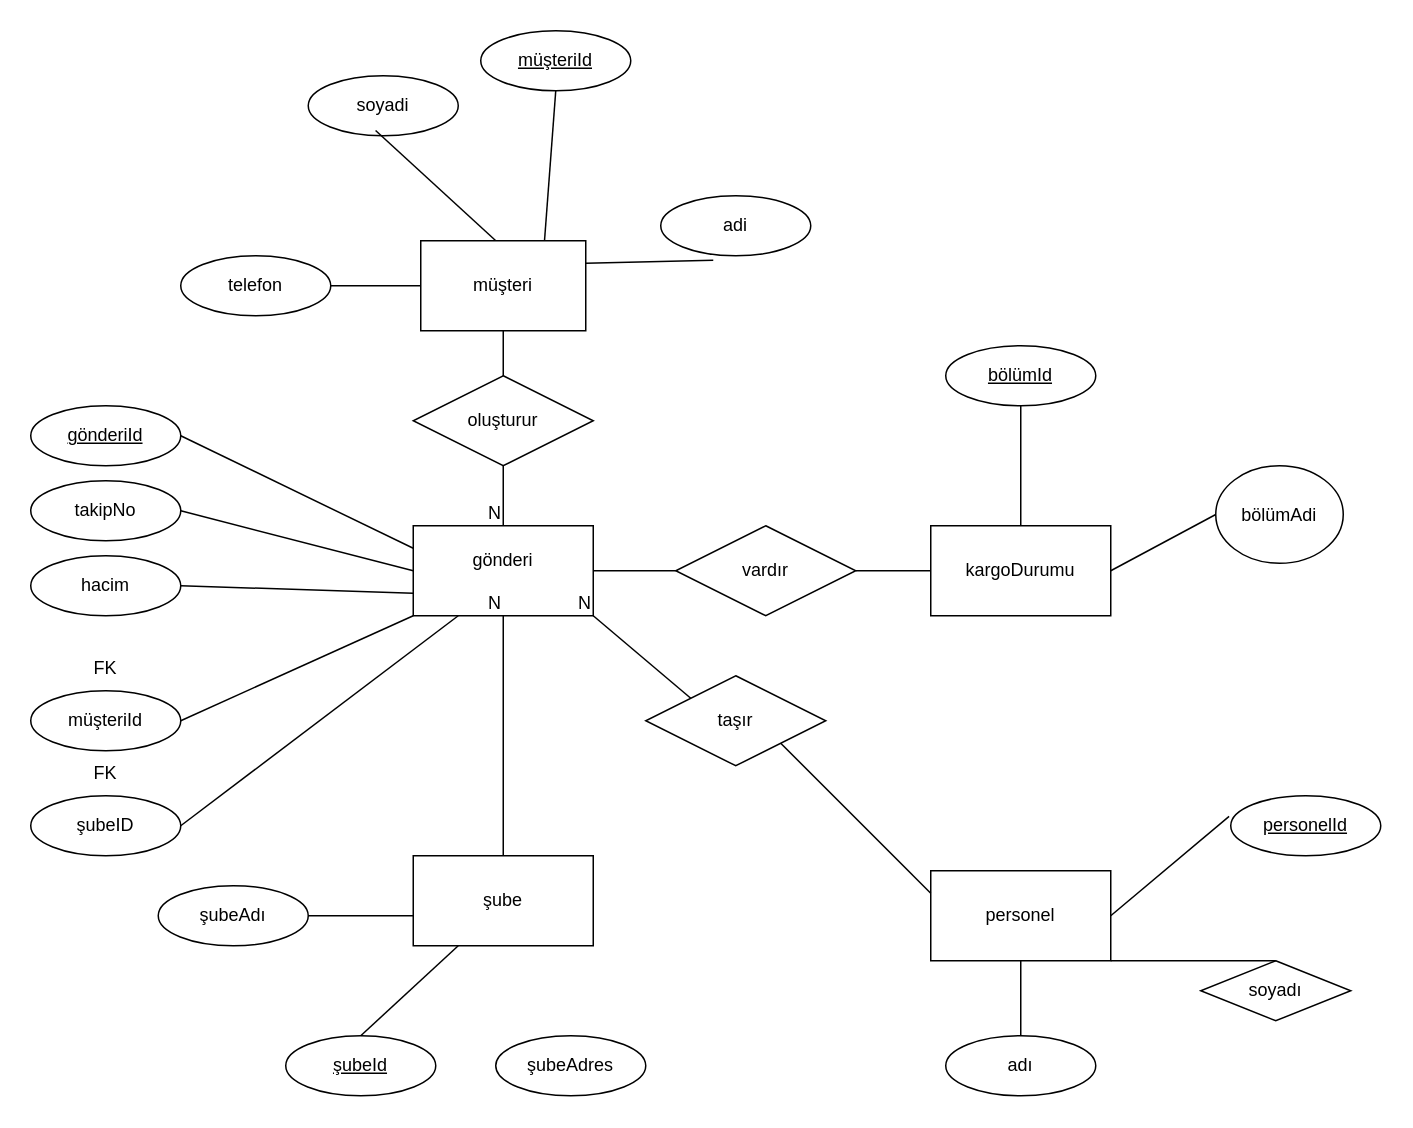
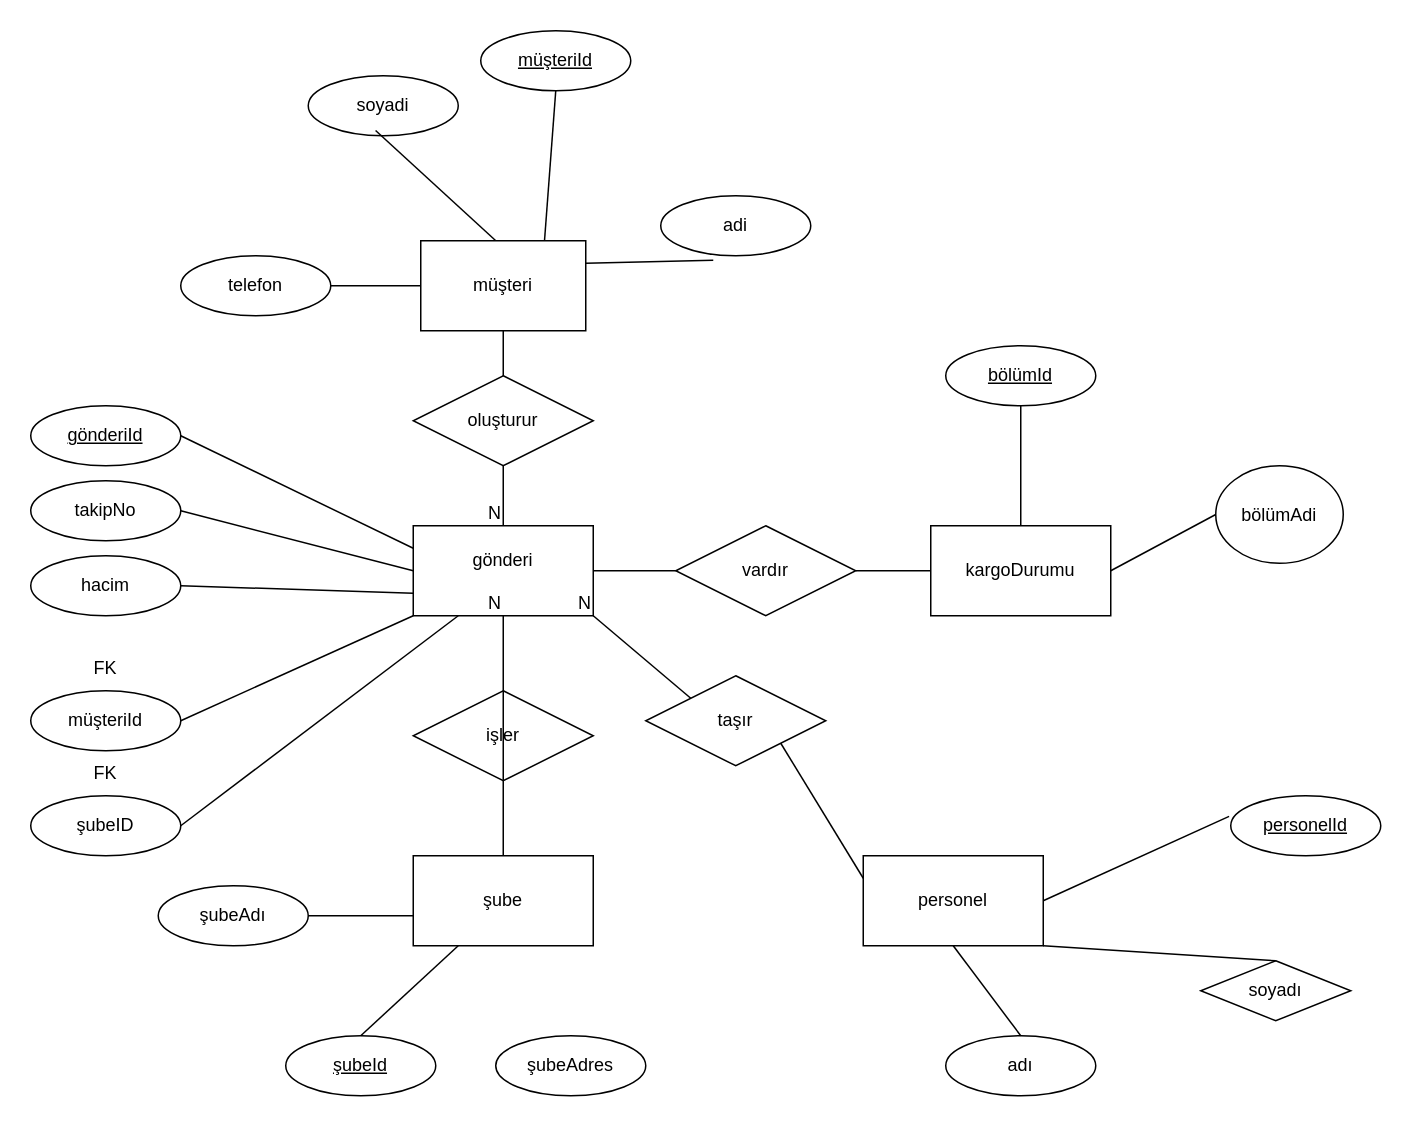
  <mxCell id="0" />
  <mxCell id="1" parent="0" />
  <mxCell id="2" value="kargoDurumu" style="rounded=0;whiteSpace=wrap;html=1;" vertex="1" parent="1"><mxGeometry x="620" y="350" width="120" height="60" as="geometry" /></mxCell>
  <mxCell id="3" value="şube" style="rounded=0;whiteSpace=wrap;html=1;" vertex="1" parent="1"><mxGeometry x="275" y="570" width="120" height="60" as="geometry" /></mxCell>
- <mxCell id="4" value="personel" style="rounded=0;whiteSpace=wrap;html=1;" vertex="1" parent="1"><mxGeometry x="620" y="580" width="120" height="60" as="geometry" /></mxCell>
+ <mxCell id="4" value="personel" style="rounded=0;whiteSpace=wrap;html=1;" vertex="1" parent="1"><mxGeometry x="575" y="570" width="120" height="60" as="geometry" /></mxCell>
  <mxCell id="5" value="&lt;div&gt;gönderi&lt;/div&gt;&lt;div&gt;&lt;br&gt;&lt;/div&gt;" style="rounded=0;whiteSpace=wrap;html=1;" vertex="1" parent="1"><mxGeometry x="275" y="350" width="120" height="60" as="geometry" /></mxCell>
  <mxCell id="6" value="" style="endArrow=none;html=1;rounded=0;exitX=0.5;exitY=1;exitDx=0;exitDy=0;entryX=0.5;entryY=0;entryDx=0;entryDy=0;" edge="1" parent="1" source="22" target="5"><mxGeometry relative="1" as="geometry"><mxPoint x="390" y="300" as="sourcePoint" /><mxPoint x="550" y="300" as="targetPoint" /></mxGeometry></mxCell>
  <mxCell id="7" value="N" style="resizable=0;html=1;whiteSpace=wrap;align=right;verticalAlign=bottom;" connectable="0" vertex="1" parent="6"><mxGeometry x="1" relative="1" as="geometry" /></mxCell>
  <mxCell id="8" value="oluşturur" style="shape=rhombus;perimeter=rhombusPerimeter;whiteSpace=wrap;html=1;align=center;" vertex="1" parent="1"><mxGeometry x="275" y="250" width="120" height="60" as="geometry" /></mxCell>
  <mxCell id="9" value="bölümId" style="ellipse;whiteSpace=wrap;html=1;align=center;fontStyle=4;" vertex="1" parent="1"><mxGeometry x="630" y="230" width="100" height="40" as="geometry" /></mxCell>
  <mxCell id="10" value="" style="endArrow=none;html=1;rounded=0;entryX=0.5;entryY=1;entryDx=0;entryDy=0;exitX=0.5;exitY=0;exitDx=0;exitDy=0;" edge="1" parent="1" source="2" target="9"><mxGeometry width="50" height="50" relative="1" as="geometry"><mxPoint x="429" y="160" as="sourcePoint" /><mxPoint x="479" y="110" as="targetPoint" /><Array as="points" /></mxGeometry></mxCell>
  <mxCell id="11" value="bölümAdi" style="ellipse;whiteSpace=wrap;html=1;align=center;" vertex="1" parent="1"><mxGeometry x="810" y="310" width="85" height="65" as="geometry" /></mxCell>
  <mxCell id="12" value="" style="endArrow=none;html=1;rounded=0;entryX=0;entryY=0.5;entryDx=0;entryDy=0;exitX=1;exitY=0.5;exitDx=0;exitDy=0;" edge="1" parent="1" source="2" target="11"><mxGeometry width="50" height="50" relative="1" as="geometry"><mxPoint x="450" y="340" as="sourcePoint" /><mxPoint x="500" y="290" as="targetPoint" /><Array as="points" /></mxGeometry></mxCell>
  <mxCell id="13" value="soyadi" style="ellipse;whiteSpace=wrap;html=1;align=center;" vertex="1" parent="1"><mxGeometry x="205" y="50" width="100" height="40" as="geometry" /></mxCell>
  <mxCell id="14" value="adi" style="ellipse;whiteSpace=wrap;html=1;align=center;" vertex="1" parent="1"><mxGeometry x="440" y="130" width="100" height="40" as="geometry" /></mxCell>
  <mxCell id="15" value="personelId" style="ellipse;whiteSpace=wrap;html=1;align=center;fontStyle=4;" vertex="1" parent="1"><mxGeometry x="820" y="530" width="100" height="40" as="geometry" /></mxCell>
  <mxCell id="16" value="" style="endArrow=none;html=1;rounded=0;entryX=-0.011;entryY=0.343;entryDx=0;entryDy=0;entryPerimeter=0;exitX=1;exitY=0.5;exitDx=0;exitDy=0;" edge="1" parent="1" source="4" target="15"><mxGeometry width="50" height="50" relative="1" as="geometry"><mxPoint x="450" y="340" as="sourcePoint" /><mxPoint x="500" y="290" as="targetPoint" /></mxGeometry></mxCell>
  <mxCell id="17" value="" style="endArrow=none;html=1;rounded=0;entryX=0.449;entryY=0.912;entryDx=0;entryDy=0;entryPerimeter=0;exitX=0.455;exitY=0;exitDx=0;exitDy=0;exitPerimeter=0;" edge="1" parent="1" source="22" target="13"><mxGeometry width="50" height="50" relative="1" as="geometry"><mxPoint x="450" y="340" as="sourcePoint" /><mxPoint x="500" y="290" as="targetPoint" /><Array as="points" /></mxGeometry></mxCell>
  <mxCell id="18" value="" style="endArrow=none;html=1;rounded=0;entryX=0.35;entryY=1.075;entryDx=0;entryDy=0;entryPerimeter=0;exitX=1;exitY=0.25;exitDx=0;exitDy=0;" edge="1" parent="1" source="22" target="14"><mxGeometry width="50" height="50" relative="1" as="geometry"><mxPoint x="540" y="290" as="sourcePoint" /><mxPoint x="590" y="240" as="targetPoint" /></mxGeometry></mxCell>
  <mxCell id="19" value="&lt;div&gt;müşteriId&lt;/div&gt;" style="ellipse;whiteSpace=wrap;html=1;align=center;fontStyle=4;" vertex="1" parent="1"><mxGeometry x="320" y="20" width="100" height="40" as="geometry" /></mxCell>
  <mxCell id="20" value="" style="endArrow=none;html=1;rounded=0;entryX=0.5;entryY=1;entryDx=0;entryDy=0;exitX=0.75;exitY=0;exitDx=0;exitDy=0;" edge="1" parent="1" source="22" target="19"><mxGeometry width="50" height="50" relative="1" as="geometry"><mxPoint x="540" y="290" as="sourcePoint" /><mxPoint x="590" y="240" as="targetPoint" /></mxGeometry></mxCell>
  <mxCell id="21" value="vardır" style="shape=rhombus;perimeter=rhombusPerimeter;whiteSpace=wrap;html=1;align=center;" vertex="1" parent="1"><mxGeometry x="450" y="350" width="120" height="60" as="geometry" /></mxCell>
  <mxCell id="22" value="müşteri" style="rounded=0;whiteSpace=wrap;html=1;" vertex="1" parent="1"><mxGeometry x="280" y="160" width="110" height="60" as="geometry" /></mxCell>
  <mxCell id="23" value="&lt;div&gt;taşır&lt;/div&gt;" style="shape=rhombus;perimeter=rhombusPerimeter;whiteSpace=wrap;html=1;align=center;" vertex="1" parent="1"><mxGeometry x="430" y="450" width="120" height="60" as="geometry" /></mxCell>
+ <mxCell id="24" value="işler" style="shape=rhombus;perimeter=rhombusPerimeter;whiteSpace=wrap;html=1;align=center;" vertex="1" parent="1"><mxGeometry x="275" y="460" width="120" height="60" as="geometry" /></mxCell>
  <mxCell id="25" value="telefon" style="ellipse;whiteSpace=wrap;html=1;align=center;" vertex="1" parent="1"><mxGeometry x="120" y="170" width="100" height="40" as="geometry" /></mxCell>
  <mxCell id="26" value="" style="line;strokeWidth=1;rotatable=0;dashed=0;labelPosition=right;align=left;verticalAlign=middle;spacingTop=0;spacingLeft=6;points=[];portConstraint=eastwest;" vertex="1" parent="1"><mxGeometry x="220" y="185" width="60" height="10" as="geometry" /></mxCell>
  <mxCell id="27" value="şubeId" style="ellipse;whiteSpace=wrap;html=1;align=center;fontStyle=4;" vertex="1" parent="1"><mxGeometry x="190" y="690" width="100" height="40" as="geometry" /></mxCell>
  <mxCell id="28" value="şubeAdres" style="ellipse;whiteSpace=wrap;html=1;align=center;" vertex="1" parent="1"><mxGeometry x="330" y="690" width="100" height="40" as="geometry" /></mxCell>
  <mxCell id="29" value="şubeAdı" style="ellipse;whiteSpace=wrap;html=1;align=center;" vertex="1" parent="1"><mxGeometry x="105" y="590" width="100" height="40" as="geometry" /></mxCell>
  <mxCell id="30" value="" style="line;strokeWidth=1;rotatable=0;dashed=0;labelPosition=right;align=left;verticalAlign=middle;spacingTop=0;spacingLeft=6;points=[];portConstraint=eastwest;" vertex="1" parent="1"><mxGeometry x="205" y="605" width="70" height="10" as="geometry" /></mxCell>
  <mxCell id="31" value="" style="endArrow=none;html=1;rounded=0;entryX=0.5;entryY=0;entryDx=0;entryDy=0;exitX=0.25;exitY=1;exitDx=0;exitDy=0;" edge="1" parent="1" source="3" target="27"><mxGeometry relative="1" as="geometry"><mxPoint x="480" y="510" as="sourcePoint" /><mxPoint x="640" y="510" as="targetPoint" /></mxGeometry></mxCell>
  <mxCell id="32" value="şubeID" style="ellipse;whiteSpace=wrap;html=1;align=center;" vertex="1" parent="1"><mxGeometry x="20" y="530" width="100" height="40" as="geometry" /></mxCell>
  <mxCell id="33" value="müşteriId" style="ellipse;whiteSpace=wrap;html=1;align=center;" vertex="1" parent="1"><mxGeometry x="20" y="460" width="100" height="40" as="geometry" /></mxCell>
  <mxCell id="34" value="hacim" style="ellipse;whiteSpace=wrap;html=1;align=center;" vertex="1" parent="1"><mxGeometry x="20" y="370" width="100" height="40" as="geometry" /></mxCell>
  <mxCell id="35" value="takipNo" style="ellipse;whiteSpace=wrap;html=1;align=center;" vertex="1" parent="1"><mxGeometry x="20" y="320" width="100" height="40" as="geometry" /></mxCell>
  <mxCell id="36" value="gönderiId" style="ellipse;whiteSpace=wrap;html=1;align=center;fontStyle=4;" vertex="1" parent="1"><mxGeometry x="20" y="270" width="100" height="40" as="geometry" /></mxCell>
  <mxCell id="37" value="" style="endArrow=none;html=1;rounded=0;exitX=1;exitY=0.5;exitDx=0;exitDy=0;entryX=0.25;entryY=1;entryDx=0;entryDy=0;" edge="1" parent="1" source="32" target="5"><mxGeometry relative="1" as="geometry"><mxPoint x="480" y="450" as="sourcePoint" /><mxPoint x="640" y="450" as="targetPoint" /></mxGeometry></mxCell>
  <mxCell id="38" value="" style="endArrow=none;html=1;rounded=0;exitX=1;exitY=0.5;exitDx=0;exitDy=0;entryX=0;entryY=0.75;entryDx=0;entryDy=0;" edge="1" parent="1" source="34" target="5"><mxGeometry relative="1" as="geometry"><mxPoint x="170" y="540" as="sourcePoint" /><mxPoint x="355" y="430" as="targetPoint" /></mxGeometry></mxCell>
  <mxCell id="39" value="" style="endArrow=none;html=1;rounded=0;exitX=1;exitY=0.5;exitDx=0;exitDy=0;entryX=0;entryY=1;entryDx=0;entryDy=0;" edge="1" parent="1" source="33" target="5"><mxGeometry relative="1" as="geometry"><mxPoint x="170" y="540" as="sourcePoint" /><mxPoint x="355" y="430" as="targetPoint" /></mxGeometry></mxCell>
  <mxCell id="40" value="" style="endArrow=none;html=1;rounded=0;exitX=1;exitY=0.5;exitDx=0;exitDy=0;entryX=0;entryY=0.5;entryDx=0;entryDy=0;" edge="1" parent="1" source="35" target="5"><mxGeometry relative="1" as="geometry"><mxPoint x="180" y="460" as="sourcePoint" /><mxPoint x="365" y="350" as="targetPoint" /></mxGeometry></mxCell>
  <mxCell id="41" value="" style="endArrow=none;html=1;rounded=0;exitX=1;exitY=0.5;exitDx=0;exitDy=0;entryX=0;entryY=0.25;entryDx=0;entryDy=0;" edge="1" parent="1" source="36" target="5"><mxGeometry relative="1" as="geometry"><mxPoint x="160" y="430" as="sourcePoint" /><mxPoint x="345" y="320" as="targetPoint" /></mxGeometry></mxCell>
  <mxCell id="42" value="" style="shape=table;startSize=0;container=1;collapsible=1;childLayout=tableLayout;fixedRows=1;rowLines=0;fontStyle=0;align=center;resizeLast=1;strokeColor=none;fillColor=none;collapsible=0;" vertex="1" parent="1"><mxGeometry x="55" y="500" width="180" height="30" as="geometry" /></mxCell>
  <mxCell id="43" value="" style="shape=tableRow;horizontal=0;startSize=0;swimlaneHead=0;swimlaneBody=0;fillColor=none;collapsible=0;dropTarget=0;points=[[0,0.5],[1,0.5]];portConstraint=eastwest;top=0;left=0;right=0;bottom=0;" vertex="1" parent="42"><mxGeometry width="180" height="30" as="geometry" /></mxCell>
  <mxCell id="44" value="FK" style="shape=partialRectangle;connectable=0;fillColor=none;top=0;left=0;bottom=0;right=0;fontStyle=0;overflow=hidden;whiteSpace=wrap;html=1;" vertex="1" parent="43"><mxGeometry width="30" height="30" as="geometry"><mxRectangle width="30" height="30" as="alternateBounds" /></mxGeometry></mxCell>
  <mxCell id="45" value="" style="shape=partialRectangle;connectable=0;fillColor=none;top=0;left=0;bottom=0;right=0;align=left;spacingLeft=6;fontStyle=0;overflow=hidden;whiteSpace=wrap;html=1;" vertex="1" parent="43"><mxGeometry x="30" width="150" height="30" as="geometry"><mxRectangle width="150" height="30" as="alternateBounds" /></mxGeometry></mxCell>
  <mxCell id="46" value="" style="shape=table;startSize=0;container=1;collapsible=1;childLayout=tableLayout;fixedRows=1;rowLines=0;fontStyle=0;align=center;resizeLast=1;strokeColor=none;fillColor=none;collapsible=0;" vertex="1" parent="1"><mxGeometry x="55" y="430" width="50" height="30" as="geometry" /></mxCell>
  <mxCell id="47" value="" style="shape=tableRow;horizontal=0;startSize=0;swimlaneHead=0;swimlaneBody=0;fillColor=none;collapsible=0;dropTarget=0;points=[[0,0.5],[1,0.5]];portConstraint=eastwest;top=0;left=0;right=0;bottom=0;" vertex="1" parent="46"><mxGeometry width="50" height="30" as="geometry" /></mxCell>
  <mxCell id="48" value="FK" style="shape=partialRectangle;connectable=0;fillColor=none;top=0;left=0;bottom=0;right=0;fontStyle=0;overflow=hidden;whiteSpace=wrap;html=1;" vertex="1" parent="47"><mxGeometry width="30" height="30" as="geometry"><mxRectangle width="30" height="30" as="alternateBounds" /></mxGeometry></mxCell>
  <mxCell id="49" value="" style="shape=partialRectangle;connectable=0;fillColor=none;top=0;left=0;bottom=0;right=0;align=left;spacingLeft=6;fontStyle=0;overflow=hidden;whiteSpace=wrap;html=1;" vertex="1" parent="47"><mxGeometry x="30" width="20" height="30" as="geometry"><mxRectangle width="20" height="30" as="alternateBounds" /></mxGeometry></mxCell>
  <mxCell id="50" value="adı" style="ellipse;whiteSpace=wrap;html=1;align=center;" vertex="1" parent="1"><mxGeometry x="630" y="690" width="100" height="40" as="geometry" /></mxCell>
  <mxCell id="51" value="soyadı" style="rhombus;whiteSpace=wrap;html=1;align=center;" vertex="1" parent="1"><mxGeometry x="800" y="640" width="100" height="40" as="geometry" /></mxCell>
  <mxCell id="52" style="edgeStyle=orthogonalEdgeStyle;rounded=0;orthogonalLoop=1;jettySize=auto;html=1;exitX=0.5;exitY=1;exitDx=0;exitDy=0;" edge="1" parent="1" source="51" target="51"><mxGeometry relative="1" as="geometry" /></mxCell>
  <mxCell id="53" value="" style="endArrow=none;html=1;rounded=0;" edge="1" parent="1"><mxGeometry relative="1" as="geometry"><mxPoint x="480" y="450" as="sourcePoint" /><mxPoint x="480" y="450" as="targetPoint" /></mxGeometry></mxCell>
  <mxCell id="54" value="" style="endArrow=none;html=1;rounded=0;exitX=0.5;exitY=0;exitDx=0;exitDy=0;entryX=1;entryY=1;entryDx=0;entryDy=0;" edge="1" parent="1" source="51" target="4"><mxGeometry relative="1" as="geometry"><mxPoint x="480" y="450" as="sourcePoint" /><mxPoint x="640" y="450" as="targetPoint" /></mxGeometry></mxCell>
  <mxCell id="55" value="" style="endArrow=none;html=1;rounded=0;entryX=0.5;entryY=0;entryDx=0;entryDy=0;exitX=0.5;exitY=1;exitDx=0;exitDy=0;" edge="1" parent="1" source="4" target="50"><mxGeometry relative="1" as="geometry"><mxPoint x="480" y="450" as="sourcePoint" /><mxPoint x="640" y="450" as="targetPoint" /></mxGeometry></mxCell>
  <mxCell id="56" value="" style="endArrow=none;html=1;rounded=0;exitX=1;exitY=0.5;exitDx=0;exitDy=0;" edge="1" parent="1" source="5"><mxGeometry relative="1" as="geometry"><mxPoint x="480" y="390" as="sourcePoint" /><mxPoint x="450" y="380" as="targetPoint" /></mxGeometry></mxCell>
  <mxCell id="57" value="" style="endArrow=none;html=1;rounded=0;entryX=0.5;entryY=1;entryDx=0;entryDy=0;" edge="1" parent="1" source="3" target="5"><mxGeometry relative="1" as="geometry"><mxPoint x="480" y="390" as="sourcePoint" /><mxPoint x="640" y="390" as="targetPoint" /><Array as="points"><mxPoint x="335" y="460" /></Array></mxGeometry></mxCell>
  <mxCell id="58" value="N" style="resizable=0;html=1;whiteSpace=wrap;align=right;verticalAlign=bottom;" connectable="0" vertex="1" parent="57"><mxGeometry x="1" relative="1" as="geometry" /></mxCell>
  <mxCell id="59" value="" style="endArrow=none;html=1;rounded=0;exitX=1;exitY=1;exitDx=0;exitDy=0;entryX=0;entryY=0.25;entryDx=0;entryDy=0;" edge="1" parent="1" source="23" target="4"><mxGeometry relative="1" as="geometry"><mxPoint x="540" y="520" as="sourcePoint" /><mxPoint x="605" y="575" as="targetPoint" /></mxGeometry></mxCell>
  <mxCell id="60" value="" style="endArrow=none;html=1;rounded=0;exitX=1;exitY=1;exitDx=0;exitDy=0;entryX=0;entryY=0.5;entryDx=0;entryDy=0;" edge="1" parent="1" target="2"><mxGeometry relative="1" as="geometry"><mxPoint x="570" y="380" as="sourcePoint" /><mxPoint x="635" y="435" as="targetPoint" /></mxGeometry></mxCell>
  <mxCell id="61" value="" style="endArrow=none;html=1;rounded=0;entryX=1;entryY=1;entryDx=0;entryDy=0;exitX=0;exitY=0;exitDx=0;exitDy=0;" edge="1" parent="1" source="23" target="5"><mxGeometry relative="1" as="geometry"><mxPoint x="480" y="360" as="sourcePoint" /><mxPoint x="640" y="360" as="targetPoint" /></mxGeometry></mxCell>
  <mxCell id="62" value="N" style="resizable=0;html=1;whiteSpace=wrap;align=right;verticalAlign=bottom;" connectable="0" vertex="1" parent="61"><mxGeometry x="1" relative="1" as="geometry" /></mxCell>
